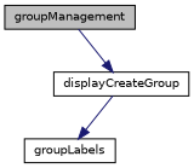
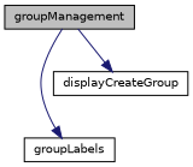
  digraph {
    rankdir=TB
    node [color=black fillcolor=white fontname=Helvetica fontsize=10 shape=record style=filled]
    edge [color=midnightblue fontname=Helvetica fontsize=10 labelfontname=Helvetica labelfontsize=10 style=solid]
    n1 [fillcolor=grey75 fontcolor=black height=0.2 label=groupManagement width=0.4]
    n2 [height=0.2 label=groupLabels width=0.4]
    n3 [height=0.2 label=displayCreateGroup width=0.4]
-   n3 -> n2
+   n1 -> n2
    n1 -> n3
  }
